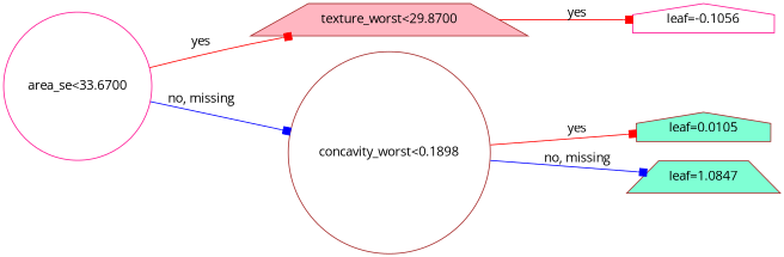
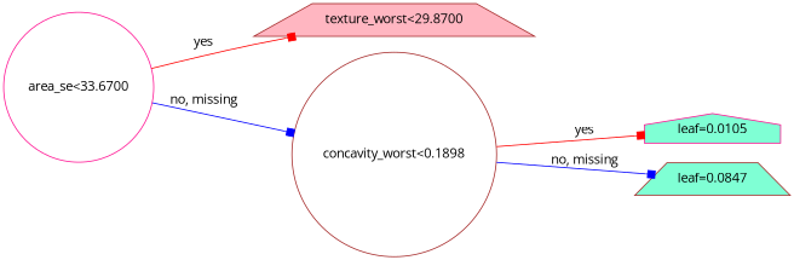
  digraph {
    fontname="Open Sans"
    rankdir=LR
    node [color=deeppink fillcolor=white fontname="Open Sans" shape=circle style=filled]
    edge [arrowhead=box color="#FF0000" fontname="Open Sans"]
    n1 [label="area_se<33.6700"]
    n2 [color=brown fillcolor=lightpink label="texture_worst<29.8700" shape=trapezium]
    n3 [color=brown label="concavity_worst<0.1898"]
-   n4 [label="leaf=-0.1056" shape=house]
-   n5 [color=brown fillcolor=aquamarine label="leaf=0.0105" shape=house]
-   n6 [color=brown fillcolor=aquamarine label="leaf=1.0847" shape=trapezium]
+   n5 [fillcolor=aquamarine label="leaf=0.0105" shape=house]
+   n6 [color=brown fillcolor=aquamarine label="leaf=0.0847" shape=trapezium]
    n1 -> n2 [label=yes]
    n1 -> n3 [color="#0000FF" label="no, missing"]
-   n2 -> n4 [label=yes]
    n3 -> n5 [label=yes]
    n3 -> n6 [color="#0000FF" label="no, missing"]
  }
